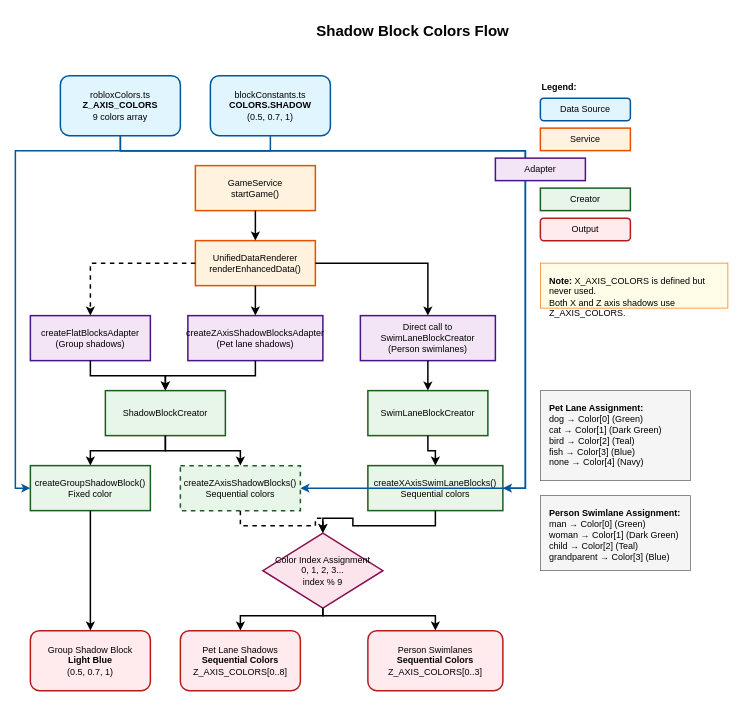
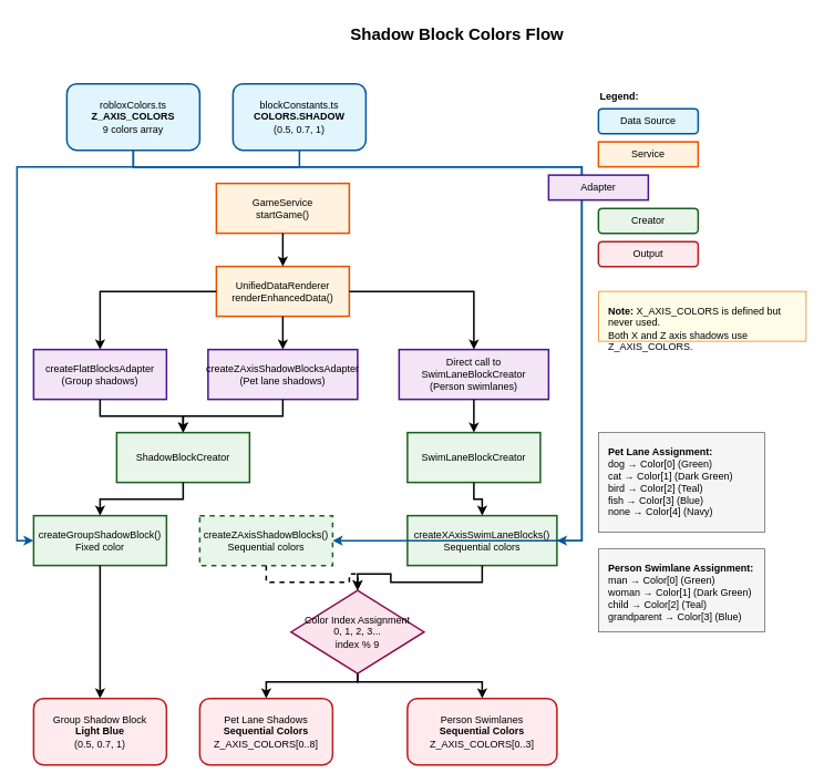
  <mxCell id="0" />
  <mxCell id="1" parent="0" />
  <mxCell id="2" value="Shadow Block Colors Flow" style="text;html=1;strokeColor=none;fillColor=none;align=center;verticalAlign=middle;whiteSpace=wrap;rounded=0;fontSize=20;fontStyle=1" vertex="1" parent="1"><mxGeometry x="400" y="20" width="300" height="40" as="geometry" /></mxCell>
  <mxCell id="3" value="robloxColors.ts&lt;br&gt;&lt;b&gt;Z_AXIS_COLORS&lt;/b&gt;&lt;br&gt;9 colors array" style="rounded=1;whiteSpace=wrap;html=1;fillColor=#e1f5fe;strokeColor=#01579b;strokeWidth=2;" vertex="1" parent="1"><mxGeometry x="80" y="100" width="160" height="80" as="geometry" /></mxCell>
  <mxCell id="4" value="blockConstants.ts&lt;br&gt;&lt;b&gt;COLORS.SHADOW&lt;/b&gt;&lt;br&gt;(0.5, 0.7, 1)" style="rounded=1;whiteSpace=wrap;html=1;fillColor=#e1f5fe;strokeColor=#01579b;strokeWidth=2;" vertex="1" parent="1"><mxGeometry x="280" y="100" width="160" height="80" as="geometry" /></mxCell>
  <mxCell id="5" value="GameService&lt;br&gt;startGame()" style="rounded=0;whiteSpace=wrap;html=1;fillColor=#fff3e0;strokeColor=#e65100;strokeWidth=2;" vertex="1" parent="1"><mxGeometry x="260" y="220" width="160" height="60" as="geometry" /></mxCell>
  <mxCell id="6" value="UnifiedDataRenderer&lt;br&gt;renderEnhancedData()" style="rounded=0;whiteSpace=wrap;html=1;fillColor=#fff3e0;strokeColor=#e65100;strokeWidth=2;" vertex="1" parent="1"><mxGeometry x="260" y="320" width="160" height="60" as="geometry" /></mxCell>
  <mxCell id="7" value="createFlatBlocksAdapter&lt;br&gt;(Group shadows)" style="rounded=0;whiteSpace=wrap;html=1;fillColor=#f3e5f5;strokeColor=#4a148c;strokeWidth=2;" vertex="1" parent="1"><mxGeometry x="40" y="420" width="160" height="60" as="geometry" /></mxCell>
  <mxCell id="8" value="createZAxisShadowBlocksAdapter&lt;br&gt;(Pet lane shadows)" style="rounded=0;whiteSpace=wrap;html=1;fillColor=#f3e5f5;strokeColor=#4a148c;strokeWidth=2;" vertex="1" parent="1"><mxGeometry x="250" y="420" width="180" height="60" as="geometry" /></mxCell>
  <mxCell id="9" value="Direct call to&lt;br&gt;SwimLaneBlockCreator&lt;br&gt;(Person swimlanes)" style="rounded=0;whiteSpace=wrap;html=1;fillColor=#f3e5f5;strokeColor=#4a148c;strokeWidth=2;" vertex="1" parent="1"><mxGeometry x="480" y="420" width="180" height="60" as="geometry" /></mxCell>
  <mxCell id="10" value="ShadowBlockCreator" style="rounded=0;whiteSpace=wrap;html=1;fillColor=#e8f5e9;strokeColor=#1b5e20;strokeWidth=2;" vertex="1" parent="1"><mxGeometry x="140" y="520" width="160" height="60" as="geometry" /></mxCell>
  <mxCell id="11" value="SwimLaneBlockCreator" style="rounded=0;whiteSpace=wrap;html=1;fillColor=#e8f5e9;strokeColor=#1b5e20;strokeWidth=2;" vertex="1" parent="1"><mxGeometry x="490" y="520" width="160" height="60" as="geometry" /></mxCell>
  <mxCell id="12" value="createGroupShadowBlock()&lt;br&gt;Fixed color" style="rounded=0;whiteSpace=wrap;html=1;fillColor=#e8f5e9;strokeColor=#1b5e20;strokeWidth=2;" vertex="1" parent="1"><mxGeometry x="40" y="620" width="160" height="60" as="geometry" /></mxCell>
  <mxCell id="13" value="createZAxisShadowBlocks()&lt;br&gt;Sequential colors" style="rounded=0;whiteSpace=wrap;html=1;fillColor=#e8f5e9;strokeColor=#1b5e20;strokeWidth=2;dashed=1;" vertex="1" parent="1"><mxGeometry x="240" y="620" width="160" height="60" as="geometry" /></mxCell>
  <mxCell id="14" value="createXAxisSwimLaneBlocks()&lt;br&gt;Sequential colors" style="rounded=0;whiteSpace=wrap;html=1;fillColor=#e8f5e9;strokeColor=#1b5e20;strokeWidth=2;" vertex="1" parent="1"><mxGeometry x="490" y="620" width="180" height="60" as="geometry" /></mxCell>
  <mxCell id="15" value="Color Index Assignment&lt;br&gt;0, 1, 2, 3...&lt;br&gt;index % 9" style="rhombus;whiteSpace=wrap;html=1;fillColor=#fce4ec;strokeColor=#880e4f;strokeWidth=2;" vertex="1" parent="1"><mxGeometry x="350" y="710" width="160" height="100" as="geometry" /></mxCell>
  <mxCell id="16" value="Group Shadow Block&lt;br&gt;&lt;b&gt;Light Blue&lt;/b&gt;&lt;br&gt;(0.5, 0.7, 1)" style="rounded=1;whiteSpace=wrap;html=1;fillColor=#ffebee;strokeColor=#b71c1c;strokeWidth=2;" vertex="1" parent="1"><mxGeometry x="40" y="840" width="160" height="80" as="geometry" /></mxCell>
  <mxCell id="17" value="Pet Lane Shadows&lt;br&gt;&lt;b&gt;Sequential Colors&lt;/b&gt;&lt;br&gt;Z_AXIS_COLORS[0..8]" style="rounded=1;whiteSpace=wrap;html=1;fillColor=#ffebee;strokeColor=#b71c1c;strokeWidth=2;" vertex="1" parent="1"><mxGeometry x="240" y="840" width="160" height="80" as="geometry" /></mxCell>
  <mxCell id="18" value="Person Swimlanes&lt;br&gt;&lt;b&gt;Sequential Colors&lt;/b&gt;&lt;br&gt;Z_AXIS_COLORS[0..3]" style="rounded=1;whiteSpace=wrap;html=1;fillColor=#ffebee;strokeColor=#b71c1c;strokeWidth=2;" vertex="1" parent="1"><mxGeometry x="490" y="840" width="180" height="80" as="geometry" /></mxCell>
  <mxCell id="19" value="&lt;b&gt;Pet Lane Assignment:&lt;/b&gt;&lt;br&gt;dog → Color[0] (Green)&lt;br&gt;cat → Color[1] (Dark Green)&lt;br&gt;bird → Color[2] (Teal)&lt;br&gt;fish → Color[3] (Blue)&lt;br&gt;none → Color[4] (Navy)" style="rounded=0;whiteSpace=wrap;html=1;fillColor=#f5f5f5;strokeColor=#666666;strokeWidth=1;align=left;verticalAlign=top;spacingLeft=10;spacingTop=10;" vertex="1" parent="1"><mxGeometry x="720" y="520" width="200" height="120" as="geometry" /></mxCell>
  <mxCell id="20" value="&lt;b&gt;Person Swimlane Assignment:&lt;/b&gt;&lt;br&gt;man → Color[0] (Green)&lt;br&gt;woman → Color[1] (Dark Green)&lt;br&gt;child → Color[2] (Teal)&lt;br&gt;grandparent → Color[3] (Blue)" style="rounded=0;whiteSpace=wrap;html=1;fillColor=#f5f5f5;strokeColor=#666666;strokeWidth=1;align=left;verticalAlign=top;spacingLeft=10;spacingTop=10;" vertex="1" parent="1"><mxGeometry x="720" y="660" width="200" height="100" as="geometry" /></mxCell>
  <mxCell id="21" style="edgeStyle=orthogonalEdgeStyle;rounded=0;orthogonalLoop=1;jettySize=auto;html=1;strokeWidth=2;" edge="1" parent="1" source="5" target="6"><mxGeometry relative="1" as="geometry" /></mxCell>
- <mxCell id="22" style="edgeStyle=orthogonalEdgeStyle;rounded=0;orthogonalLoop=1;jettySize=auto;html=1;strokeWidth=2;dashed=1;" edge="1" parent="1" source="6" target="7"><mxGeometry relative="1" as="geometry" /></mxCell>
+ <mxCell id="22" style="edgeStyle=orthogonalEdgeStyle;rounded=0;orthogonalLoop=1;jettySize=auto;html=1;strokeWidth=2;" edge="1" parent="1" source="6" target="7"><mxGeometry relative="1" as="geometry" /></mxCell>
  <mxCell id="23" style="edgeStyle=orthogonalEdgeStyle;rounded=0;orthogonalLoop=1;jettySize=auto;html=1;strokeWidth=2;" edge="1" parent="1" source="6" target="8"><mxGeometry relative="1" as="geometry" /></mxCell>
  <mxCell id="24" style="edgeStyle=orthogonalEdgeStyle;rounded=0;orthogonalLoop=1;jettySize=auto;html=1;strokeWidth=2;" edge="1" parent="1" source="6" target="9"><mxGeometry relative="1" as="geometry" /></mxCell>
  <mxCell id="25" style="edgeStyle=orthogonalEdgeStyle;rounded=0;orthogonalLoop=1;jettySize=auto;html=1;strokeWidth=2;" edge="1" parent="1" source="7" target="10"><mxGeometry relative="1" as="geometry" /></mxCell>
  <mxCell id="26" style="edgeStyle=orthogonalEdgeStyle;rounded=0;orthogonalLoop=1;jettySize=auto;html=1;strokeWidth=2;" edge="1" parent="1" source="8" target="10"><mxGeometry relative="1" as="geometry" /></mxCell>
  <mxCell id="27" style="edgeStyle=orthogonalEdgeStyle;rounded=0;orthogonalLoop=1;jettySize=auto;html=1;strokeWidth=2;" edge="1" parent="1" source="9" target="11"><mxGeometry relative="1" as="geometry" /></mxCell>
  <mxCell id="28" style="edgeStyle=orthogonalEdgeStyle;rounded=0;orthogonalLoop=1;jettySize=auto;html=1;strokeWidth=2;" edge="1" parent="1" source="10" target="12"><mxGeometry relative="1" as="geometry" /></mxCell>
- <mxCell id="29" style="edgeStyle=orthogonalEdgeStyle;rounded=0;orthogonalLoop=1;jettySize=auto;html=1;strokeWidth=2;" edge="1" parent="1" source="10" target="13"><mxGeometry relative="1" as="geometry" /></mxCell>
  <mxCell id="30" style="edgeStyle=orthogonalEdgeStyle;rounded=0;orthogonalLoop=1;jettySize=auto;html=1;strokeWidth=2;" edge="1" parent="1" source="11" target="14"><mxGeometry relative="1" as="geometry" /></mxCell>
  <mxCell id="31" style="edgeStyle=orthogonalEdgeStyle;rounded=0;orthogonalLoop=1;jettySize=auto;html=1;strokeWidth=2;strokeColor=#01579b;" edge="1" parent="1" source="4" target="12"><mxGeometry relative="1" as="geometry"><Array as="points"><mxPoint x="360" y="200" /><mxPoint x="20" y="200" /><mxPoint x="20" y="650" /><mxPoint x="120" y="650" /></Array></mxGeometry></mxCell>
  <mxCell id="32" style="edgeStyle=orthogonalEdgeStyle;rounded=0;orthogonalLoop=1;jettySize=auto;html=1;strokeWidth=2;strokeColor=#01579b;" edge="1" parent="1" source="3" target="13"><mxGeometry relative="1" as="geometry"><Array as="points"><mxPoint x="160" y="200" /><mxPoint x="700" y="200" /><mxPoint x="700" y="650" /><mxPoint x="320" y="650" /></Array></mxGeometry></mxCell>
  <mxCell id="33" style="edgeStyle=orthogonalEdgeStyle;rounded=0;orthogonalLoop=1;jettySize=auto;html=1;strokeWidth=2;strokeColor=#01579b;" edge="1" parent="1" source="3" target="14"><mxGeometry relative="1" as="geometry"><Array as="points"><mxPoint x="160" y="200" /><mxPoint x="700" y="200" /><mxPoint x="700" y="650" /><mxPoint x="580" y="650" /></Array></mxGeometry></mxCell>
  <mxCell id="34" style="edgeStyle=orthogonalEdgeStyle;rounded=0;orthogonalLoop=1;jettySize=auto;html=1;strokeWidth=2;" edge="1" parent="1" source="12" target="16"><mxGeometry relative="1" as="geometry" /></mxCell>
  <mxCell id="35" style="edgeStyle=orthogonalEdgeStyle;rounded=0;orthogonalLoop=1;jettySize=auto;html=1;strokeWidth=2;dashed=1;" edge="1" parent="1" source="13" target="15"><mxGeometry relative="1" as="geometry" /></mxCell>
  <mxCell id="36" style="edgeStyle=orthogonalEdgeStyle;rounded=0;orthogonalLoop=1;jettySize=auto;html=1;strokeWidth=2;" edge="1" parent="1" source="14" target="15"><mxGeometry relative="1" as="geometry" /></mxCell>
  <mxCell id="37" style="edgeStyle=orthogonalEdgeStyle;rounded=0;orthogonalLoop=1;jettySize=auto;html=1;strokeWidth=2;" edge="1" parent="1" source="15" target="17"><mxGeometry relative="1" as="geometry"><Array as="points"><mxPoint x="430" y="820" /><mxPoint x="320" y="820" /></Array></mxGeometry></mxCell>
  <mxCell id="38" style="edgeStyle=orthogonalEdgeStyle;rounded=0;orthogonalLoop=1;jettySize=auto;html=1;strokeWidth=2;" edge="1" parent="1" source="15" target="18"><mxGeometry relative="1" as="geometry"><Array as="points"><mxPoint x="430" y="820" /><mxPoint x="580" y="820" /></Array></mxGeometry></mxCell>
  <mxCell id="39" value="&lt;b&gt;Legend:&lt;/b&gt;" style="text;html=1;strokeColor=none;fillColor=none;align=left;verticalAlign=middle;whiteSpace=wrap;rounded=0;" vertex="1" parent="1"><mxGeometry x="720" y="100" width="80" height="30" as="geometry" /></mxCell>
  <mxCell id="40" value="Data Source" style="rounded=1;whiteSpace=wrap;html=1;fillColor=#e1f5fe;strokeColor=#01579b;strokeWidth=2;" vertex="1" parent="1"><mxGeometry x="720" y="130" width="120" height="30" as="geometry" /></mxCell>
  <mxCell id="41" value="Service" style="rounded=0;whiteSpace=wrap;html=1;fillColor=#fff3e0;strokeColor=#e65100;strokeWidth=2;" vertex="1" parent="1"><mxGeometry x="720" y="170" width="120" height="30" as="geometry" /></mxCell>
  <mxCell id="42" value="Adapter" style="rounded=0;whiteSpace=wrap;html=1;fillColor=#f3e5f5;strokeColor=#4a148c;strokeWidth=2;" vertex="1" parent="1"><mxGeometry x="660" y="210" width="120" height="30" as="geometry" /></mxCell>
- <mxCell id="43" value="Creator" style="rounded=0;whiteSpace=wrap;html=1;fillColor=#e8f5e9;strokeColor=#1b5e20;strokeWidth=2;" vertex="1" parent="1"><mxGeometry x="720" y="250" width="120" height="30" as="geometry" /></mxCell>
+ <mxCell id="43" value="Creator" style="whiteSpace=wrap;html=1;fillColor=#e8f5e9;strokeColor=#1b5e20;strokeWidth=2;rounded=1;" vertex="1" parent="1"><mxGeometry x="720" y="250" width="120" height="30" as="geometry" /></mxCell>
  <mxCell id="44" value="Output" style="rounded=1;whiteSpace=wrap;html=1;fillColor=#ffebee;strokeColor=#b71c1c;strokeWidth=2;" vertex="1" parent="1"><mxGeometry x="720" y="290" width="120" height="30" as="geometry" /></mxCell>
  <mxCell id="45" value="&lt;b&gt;Note:&lt;/b&gt; X_AXIS_COLORS is defined but never used.&lt;br&gt;Both X and Z axis shadows use Z_AXIS_COLORS." style="rounded=0;whiteSpace=wrap;html=1;fillColor=#fffde7;strokeColor=#f57f17;strokeWidth=1;align=left;verticalAlign=top;spacingLeft=10;spacingTop=10;" vertex="1" parent="1"><mxGeometry x="720" y="350" width="250" height="60" as="geometry" /></mxCell>
